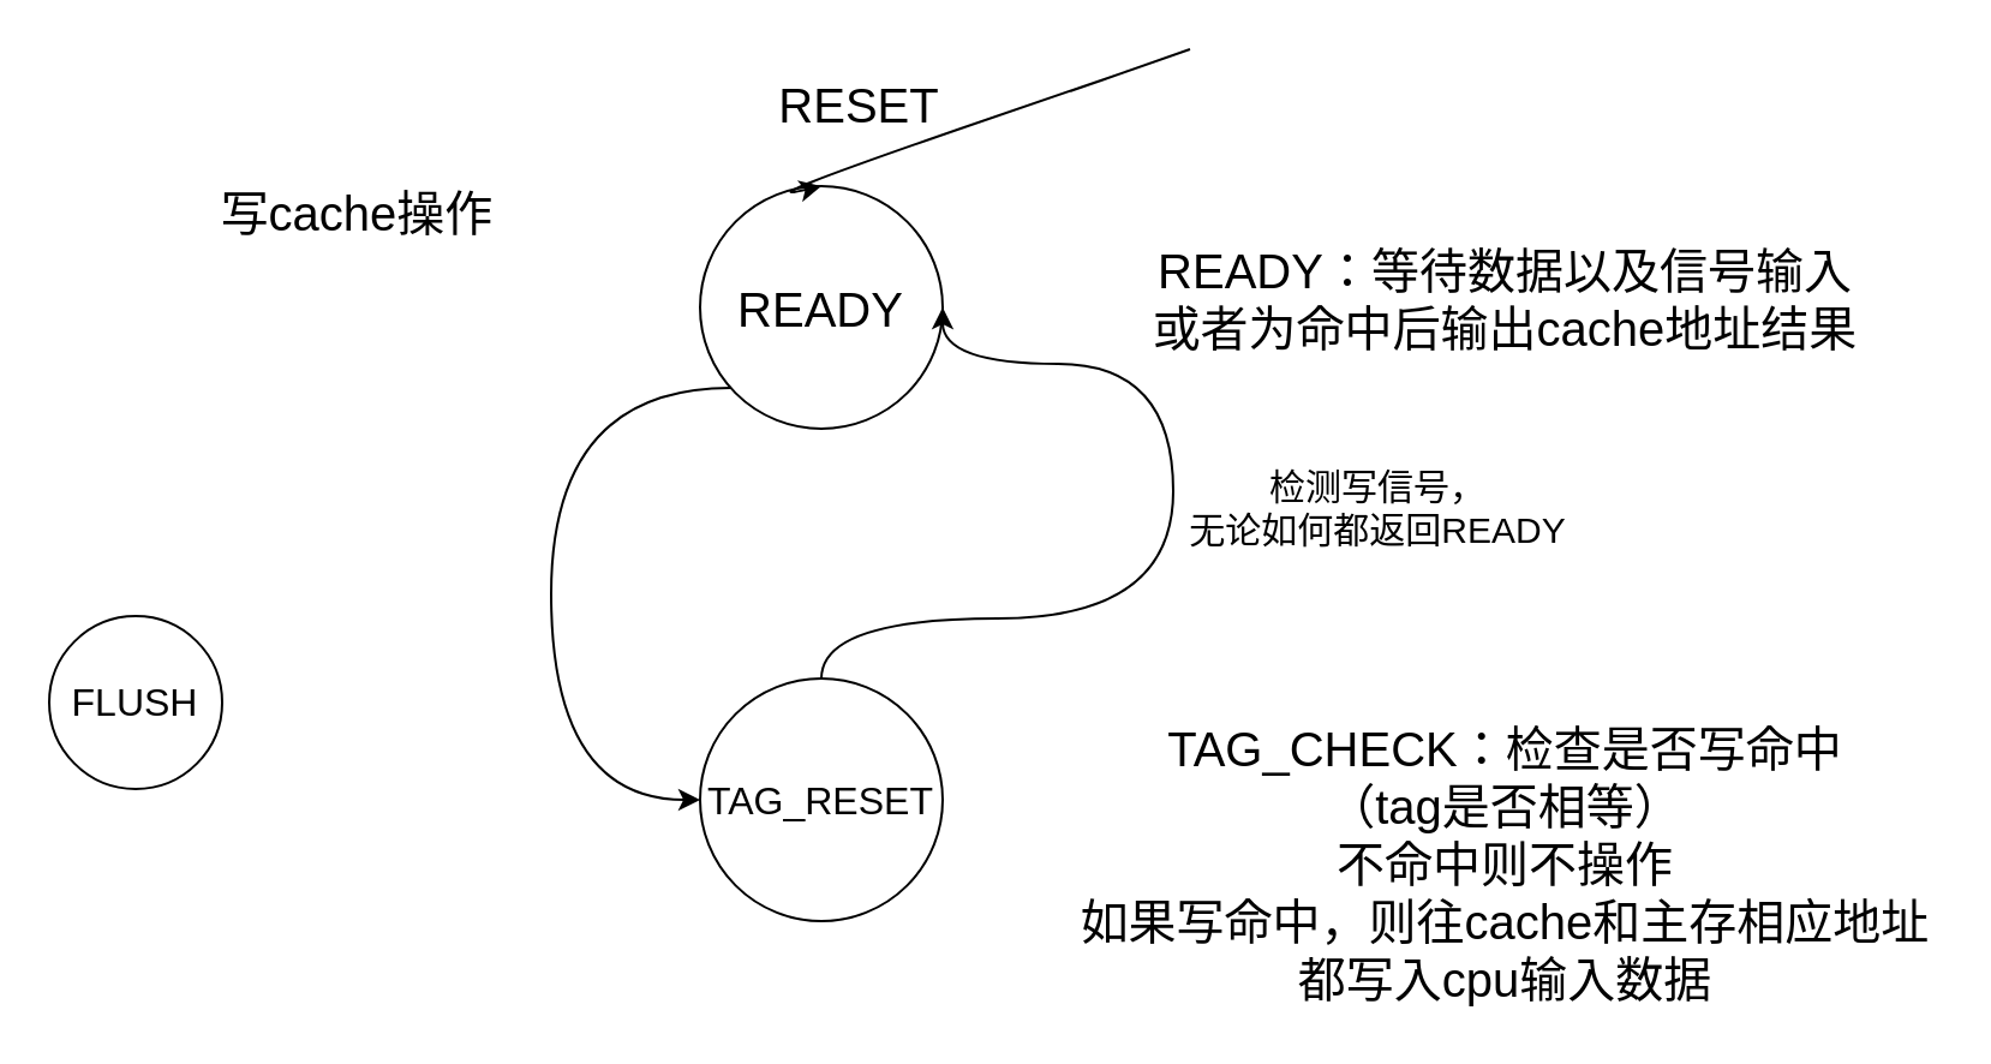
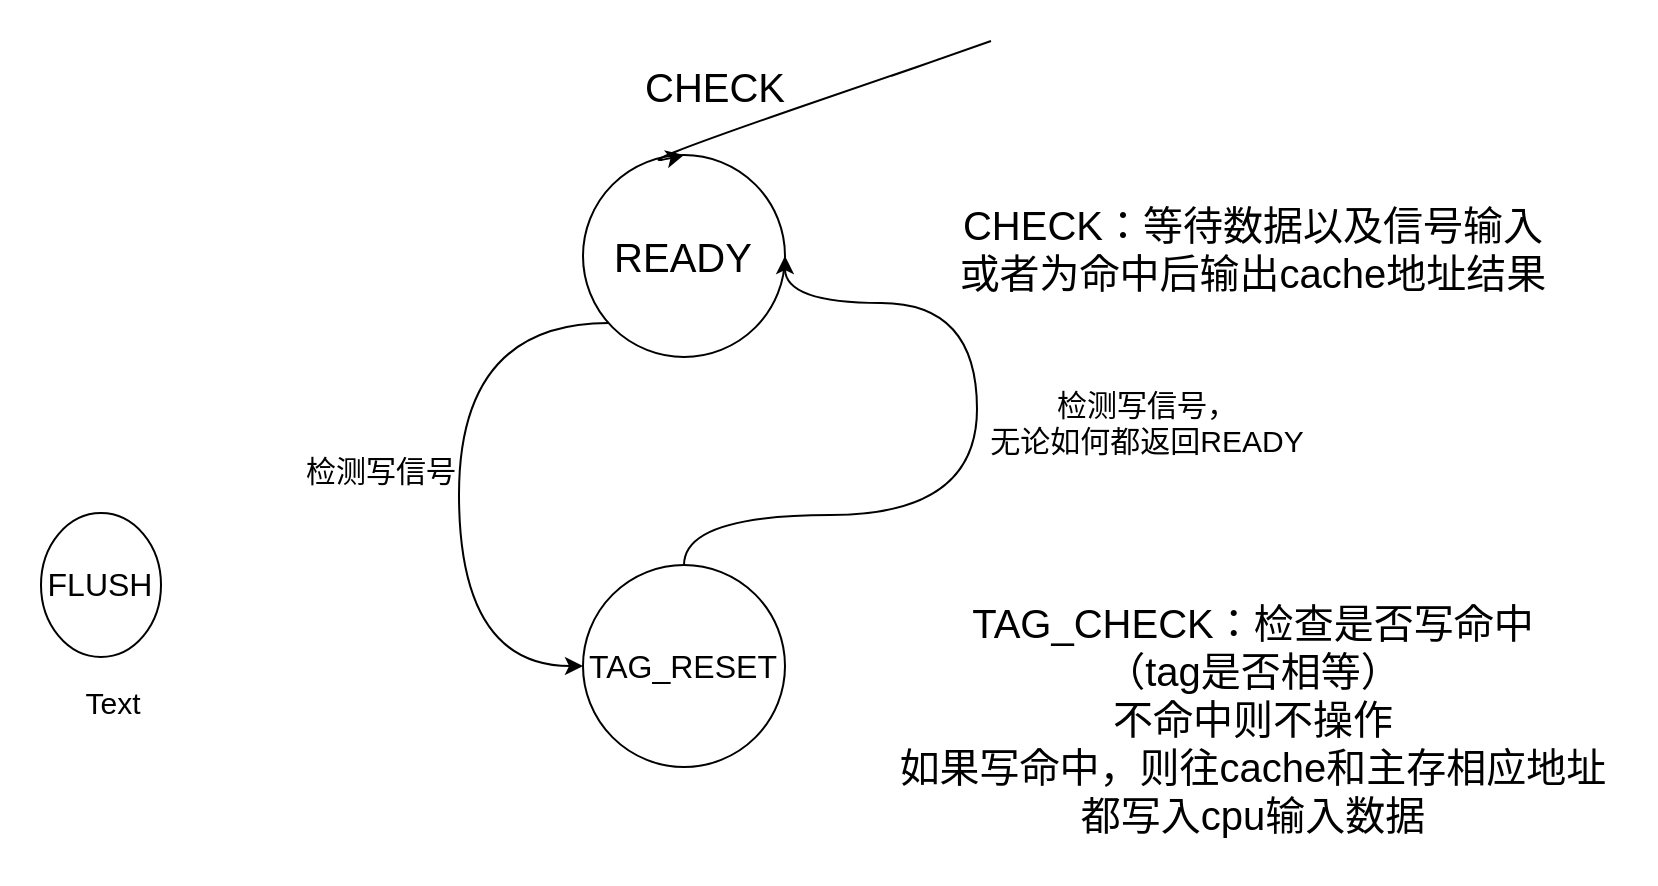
  <mxCell id="0" />
  <mxCell id="1" parent="0" />
  <mxCell id="2" style="edgeStyle=orthogonalEdgeStyle;html=1;entryX=0;entryY=0.5;entryDx=0;entryDy=0;strokeColor=#000000;curved=1;" edge="1" parent="1" source="3"><mxGeometry relative="1" as="geometry"><mxPoint x="291" y="332.5" as="targetPoint" /><Array as="points"><mxPoint x="229" y="161" /><mxPoint x="229" y="333" /></Array></mxGeometry></mxCell>
  <mxCell id="3" value="&lt;font color=&quot;#000000&quot;&gt;&lt;span style=&quot;font-size: 20px&quot;&gt;READY&lt;/span&gt;&lt;/font&gt;" style="ellipse;whiteSpace=wrap;html=1;aspect=fixed;fillColor=#FFFFFF;strokeColor=#000000;" vertex="1" parent="1"><mxGeometry x="291" y="77" width="101" height="101" as="geometry" /></mxCell>
  <mxCell id="4" style="edgeStyle=orthogonalEdgeStyle;curved=1;html=1;entryX=1;entryY=0.5;entryDx=0;entryDy=0;strokeColor=#000000;" edge="1" parent="1" target="3"><mxGeometry relative="1" as="geometry"><mxPoint x="341.5" y="282" as="sourcePoint" /><Array as="points"><mxPoint x="342" y="257" /><mxPoint x="488" y="257" /><mxPoint x="488" y="151" /></Array></mxGeometry></mxCell>
  <mxCell id="5" value="" style="curved=1;endArrow=classic;html=1;fontFamily=Helvetica;fontSize=20;fontColor=#000000;strokeColor=#000000;entryX=0.5;entryY=0;entryDx=0;entryDy=0;" edge="1" parent="1" target="3"><mxGeometry width="50" height="50" relative="1" as="geometry"><mxPoint x="495" y="20" as="sourcePoint" /><mxPoint x="475" y="266" as="targetPoint" /><Array as="points"><mxPoint x="421" y="46" /><mxPoint x="495" y="20" /><mxPoint x="307" y="85" /></Array></mxGeometry></mxCell>
- <mxCell id="6" value="RESET" style="text;html=1;align=center;verticalAlign=middle;resizable=0;points=[];autosize=1;strokeColor=none;fillColor=none;fontSize=20;fontFamily=Helvetica;fontColor=#000000;" vertex="1" parent="1"><mxGeometry x="318" y="29" width="77" height="28" as="geometry" /></mxCell>
- <mxCell id="7" value="写cache操作" style="text;html=1;align=center;verticalAlign=middle;resizable=0;points=[];autosize=1;strokeColor=none;fillColor=none;fontSize=20;fontFamily=Helvetica;fontColor=#000000;" vertex="1" parent="1"><mxGeometry x="86" y="74" width="123" height="28" as="geometry" /></mxCell>
+ <mxCell id="6" value="CHECK" style="text;html=1;align=center;verticalAlign=middle;resizable=0;points=[];autosize=1;strokeColor=none;fillColor=none;fontSize=20;fontFamily=Helvetica;fontColor=#000000;" vertex="1" parent="1"><mxGeometry x="318" y="29" width="77" height="28" as="geometry" /></mxCell>
+ <mxCell id="8" value="&lt;span style=&quot;font-size: 15px&quot;&gt;检测写信号&lt;/span&gt;" style="text;html=1;align=center;verticalAlign=middle;resizable=0;points=[];autosize=1;strokeColor=none;fillColor=none;fontSize=20;fontFamily=Helvetica;fontColor=#000000;" vertex="1" parent="1"><mxGeometry x="147" y="218" width="85" height="30" as="geometry" /></mxCell>
  <mxCell id="9" value="&lt;span style=&quot;background-color: rgb(255 , 255 , 255)&quot;&gt;&lt;font color=&quot;#000000&quot; style=&quot;font-size: 16px&quot;&gt;TAG_RESET&lt;/font&gt;&lt;/span&gt;" style="ellipse;whiteSpace=wrap;html=1;aspect=fixed;fillColor=#FFFFFF;strokeColor=#000000;" vertex="1" parent="1"><mxGeometry x="291" y="282" width="101" height="101" as="geometry" /></mxCell>
  <mxCell id="10" value="&lt;font style=&quot;font-size: 15px&quot; color=&quot;#000000&quot;&gt;检测写信号，&lt;br&gt;无论如何都返回READY&lt;/font&gt;" style="text;html=1;align=center;verticalAlign=middle;resizable=0;points=[];autosize=1;strokeColor=none;fillColor=none;" vertex="1" parent="1"><mxGeometry x="489" y="194" width="167" height="34" as="geometry" /></mxCell>
- <mxCell id="11" value="READY：等待数据以及信号输入&lt;br&gt;或者为命中后输出cache地址结果" style="text;html=1;align=center;verticalAlign=middle;resizable=0;points=[];autosize=1;strokeColor=none;fillColor=none;fontSize=20;fontFamily=Helvetica;fontColor=#000000;" vertex="1" parent="1"><mxGeometry x="474" y="98" width="303" height="52" as="geometry" /></mxCell>
+ <mxCell id="11" value="CHECK：等待数据以及信号输入&lt;br&gt;或者为命中后输出cache地址结果" style="text;html=1;align=center;verticalAlign=middle;resizable=0;points=[];autosize=1;strokeColor=none;fillColor=none;fontSize=20;fontFamily=Helvetica;fontColor=#000000;" vertex="1" parent="1"><mxGeometry x="474" y="98" width="303" height="52" as="geometry" /></mxCell>
  <mxCell id="12" value="TAG_CHECK：检查是否写命中&lt;br&gt;（tag是否相等）&lt;br&gt;不命中则不操作&lt;br&gt;如果写命中，则往cache和主存相应地址&lt;br&gt;都写入cpu输入数据" style="text;html=1;align=center;verticalAlign=middle;resizable=0;points=[];autosize=1;strokeColor=none;fillColor=none;fontSize=20;fontFamily=Helvetica;fontColor=#000000;" vertex="1" parent="1"><mxGeometry x="444" y="297" width="363" height="124" as="geometry" /></mxCell>
- <mxCell id="13" value="&lt;span style=&quot;background-color: rgb(255 , 255 , 255)&quot;&gt;&lt;font color=&quot;#000000&quot; style=&quot;font-size: 16px&quot;&gt;FLUSH&lt;/font&gt;&lt;/span&gt;" style="ellipse;whiteSpace=wrap;html=1;aspect=fixed;fillColor=#FFFFFF;strokeColor=#000000;" vertex="1" parent="1"><mxGeometry x="20" y="256" width="72" height="72" as="geometry" /></mxCell>
+ <mxCell id="13" value="&lt;span style=&quot;background-color: rgb(255 , 255 , 255)&quot;&gt;&lt;font color=&quot;#000000&quot; style=&quot;font-size: 16px&quot;&gt;FLUSH&lt;/font&gt;&lt;/span&gt;" style="ellipse;whiteSpace=wrap;html=1;aspect=fixed;fillColor=#FFFFFF;strokeColor=#000000;" vertex="1" parent="1"><mxGeometry x="20" y="256" width="60" height="72" as="geometry" /></mxCell>
+ <mxCell id="14" value="Text" style="text;html=1;align=center;verticalAlign=middle;resizable=0;points=[];autosize=1;strokeColor=none;fillColor=none;fontSize=15;fontColor=#000000;" vertex="1" parent="1"><mxGeometry x="36" y="341" width="40" height="20" as="geometry" /></mxCell>
